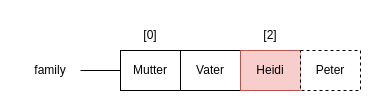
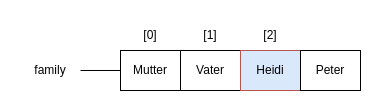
  <mxCell id="0" />
  <mxCell id="1" parent="0" />
  <mxCell id="2" value="Mutter" style="rounded=0;whiteSpace=wrap;html=1;" vertex="1" parent="1"><mxGeometry x="120" y="50" width="60" height="40" as="geometry" /></mxCell>
  <mxCell id="3" value="[0]" style="text;html=1;strokeColor=none;fillColor=none;align=center;verticalAlign=middle;whiteSpace=wrap;rounded=0;" vertex="1" parent="1"><mxGeometry x="120" y="20" width="60" height="30" as="geometry" /></mxCell>
  <mxCell id="4" value="Vater" style="rounded=0;whiteSpace=wrap;html=1;" vertex="1" parent="1"><mxGeometry x="180" y="50" width="60" height="40" as="geometry" /></mxCell>
- <mxCell id="6" value="Heidi" style="rounded=0;whiteSpace=wrap;html=1;fillColor=#f8cecc;strokeColor=#b85450;" vertex="1" parent="1"><mxGeometry x="240" y="50" width="60" height="40" as="geometry" /></mxCell>
+ <mxCell id="5" value="[1]" style="text;html=1;strokeColor=none;fillColor=none;align=center;verticalAlign=middle;whiteSpace=wrap;rounded=0;" vertex="1" parent="1"><mxGeometry x="180" y="20" width="60" height="30" as="geometry" /></mxCell>
+ <mxCell id="6" value="Heidi" style="rounded=0;whiteSpace=wrap;html=1;fillColor=#dae8fc;strokeColor=#b85450;" vertex="1" parent="1"><mxGeometry x="240" y="50" width="60" height="40" as="geometry" /></mxCell>
  <mxCell id="7" value="[2]" style="text;html=1;strokeColor=none;fillColor=none;align=center;verticalAlign=middle;whiteSpace=wrap;rounded=0;" vertex="1" parent="1"><mxGeometry x="240" y="20" width="60" height="30" as="geometry" /></mxCell>
- <mxCell id="8" value="Peter" style="rounded=0;whiteSpace=wrap;html=1;dashed=1;" vertex="1" parent="1"><mxGeometry x="300" y="50" width="60" height="40" as="geometry" /></mxCell>
+ <mxCell id="8" value="Peter" style="rounded=0;whiteSpace=wrap;html=1;" vertex="1" parent="1"><mxGeometry x="300" y="50" width="60" height="40" as="geometry" /></mxCell>
  <mxCell id="9" style="edgeStyle=none;html=1;exitX=1;exitY=0.5;exitDx=0;exitDy=0;entryX=0;entryY=0.5;entryDx=0;entryDy=0;endArrow=none;" edge="1" parent="1" source="10" target="2"><mxGeometry relative="1" as="geometry" /></mxCell>
  <mxCell id="10" value="family" style="text;html=1;strokeColor=none;fillColor=none;align=center;verticalAlign=middle;whiteSpace=wrap;rounded=0;" vertex="1" parent="1"><mxGeometry x="20" y="55" width="60" height="30" as="geometry" /></mxCell>
